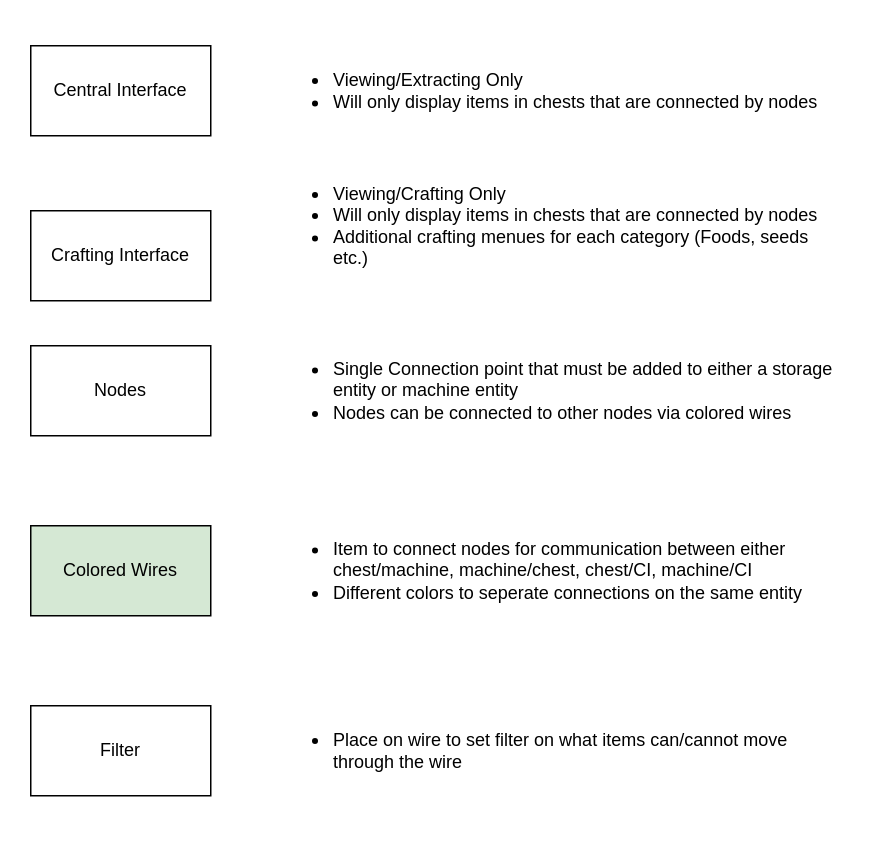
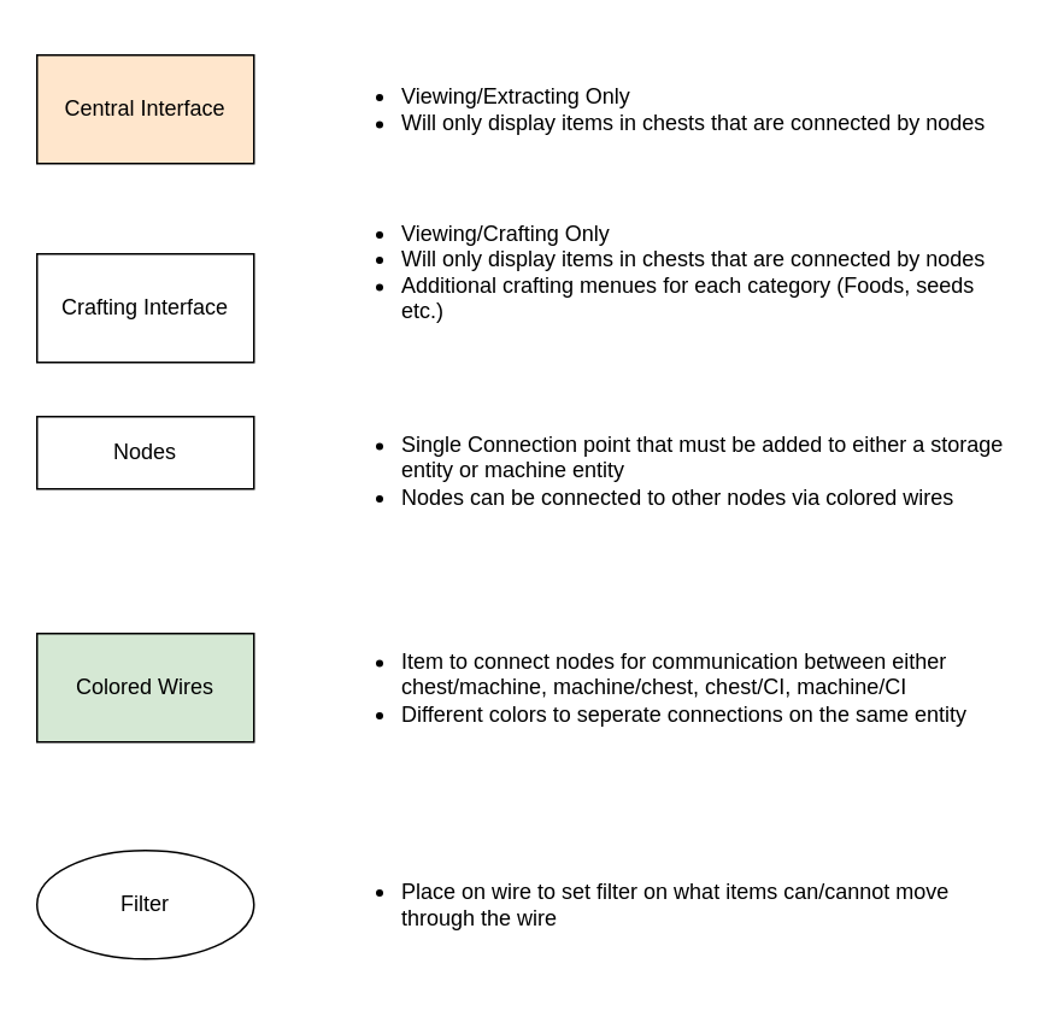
  <mxCell id="0" />
  <mxCell id="1" parent="0" />
- <mxCell id="2" value="Central Interface" style="rounded=0;whiteSpace=wrap;html=1;" parent="1" vertex="1"><mxGeometry x="20" y="30" width="120" height="60" as="geometry" /></mxCell>
- <mxCell id="3" value="Nodes" style="rounded=0;whiteSpace=wrap;html=1;" parent="1" vertex="1"><mxGeometry x="20" y="230" width="120" height="60" as="geometry" /></mxCell>
+ <mxCell id="2" value="Central Interface" style="rounded=0;whiteSpace=wrap;html=1;fillColor=#ffe6cc;" parent="1" vertex="1"><mxGeometry x="20" y="30" width="120" height="60" as="geometry" /></mxCell>
+ <mxCell id="3" value="Nodes" style="rounded=0;whiteSpace=wrap;html=1;" parent="1" vertex="1"><mxGeometry x="20" y="230" width="120" height="40" as="geometry" /></mxCell>
  <mxCell id="4" value="Colored Wires" style="rounded=0;whiteSpace=wrap;html=1;fillColor=#d5e8d4;" parent="1" vertex="1"><mxGeometry x="20" y="350" width="120" height="60" as="geometry" /></mxCell>
- <mxCell id="5" value="Filter" style="rounded=0;whiteSpace=wrap;html=1;" parent="1" vertex="1"><mxGeometry x="20" y="470" width="120" height="60" as="geometry" /></mxCell>
+ <mxCell id="5" value="Filter" style="ellipse;whiteSpace=wrap;html=1;" parent="1" vertex="1"><mxGeometry x="20" y="470" width="120" height="60" as="geometry" /></mxCell>
  <mxCell id="6" value="Crafting Interface" style="rounded=0;whiteSpace=wrap;html=1;" parent="1" vertex="1"><mxGeometry x="20" y="140" width="120" height="60" as="geometry" /></mxCell>
  <mxCell id="7" value="&lt;ul&gt;&lt;li&gt;&lt;span style=&quot;background-color: initial;&quot;&gt;Viewing/Extracting Only&lt;/span&gt;&lt;br&gt;&lt;/li&gt;&lt;li&gt;Will only display items in chests that are connected by nodes&lt;/li&gt;&lt;/ul&gt;" style="text;strokeColor=none;fillColor=none;html=1;whiteSpace=wrap;verticalAlign=middle;overflow=hidden;" vertex="1" parent="1"><mxGeometry x="180" y="20" width="380" height="80" as="geometry" /></mxCell>
  <mxCell id="8" value="&lt;ul&gt;&lt;li&gt;&lt;span style=&quot;background-color: initial;&quot;&gt;Viewing/Crafting Only&lt;/span&gt;&lt;br&gt;&lt;/li&gt;&lt;li&gt;Will only display items in chests that are connected by nodes&lt;/li&gt;&lt;li&gt;Additional crafting menues for each category (Foods, seeds etc.)&lt;/li&gt;&lt;/ul&gt;" style="text;strokeColor=none;fillColor=none;html=1;whiteSpace=wrap;verticalAlign=middle;overflow=hidden;" vertex="1" parent="1"><mxGeometry x="180" y="100" width="380" height="100" as="geometry" /></mxCell>
  <mxCell id="9" value="&lt;ul&gt;&lt;li&gt;Single Connection point that must be added to either a storage entity or machine entity&lt;/li&gt;&lt;li&gt;Nodes can be connected to other nodes via colored wires&lt;/li&gt;&lt;/ul&gt;" style="text;strokeColor=none;fillColor=none;html=1;whiteSpace=wrap;verticalAlign=middle;overflow=hidden;" vertex="1" parent="1"><mxGeometry x="180" y="210" width="380" height="100" as="geometry" /></mxCell>
  <mxCell id="10" value="&lt;ul&gt;&lt;li&gt;Item to connect nodes for communication between either chest/machine, machine/chest, chest/CI, machine/CI&lt;/li&gt;&lt;li&gt;Different colors to seperate connections on the same entity&lt;/li&gt;&lt;/ul&gt;" style="text;strokeColor=none;fillColor=none;html=1;whiteSpace=wrap;verticalAlign=middle;overflow=hidden;" vertex="1" parent="1"><mxGeometry x="180" y="330" width="380" height="100" as="geometry" /></mxCell>
  <mxCell id="11" value="&lt;ul&gt;&lt;li&gt;Place on wire to set filter on what items can/cannot move through the wire&lt;/li&gt;&lt;/ul&gt;" style="text;strokeColor=none;fillColor=none;html=1;whiteSpace=wrap;verticalAlign=middle;overflow=hidden;" vertex="1" parent="1"><mxGeometry x="180" y="450" width="380" height="100" as="geometry" /></mxCell>
